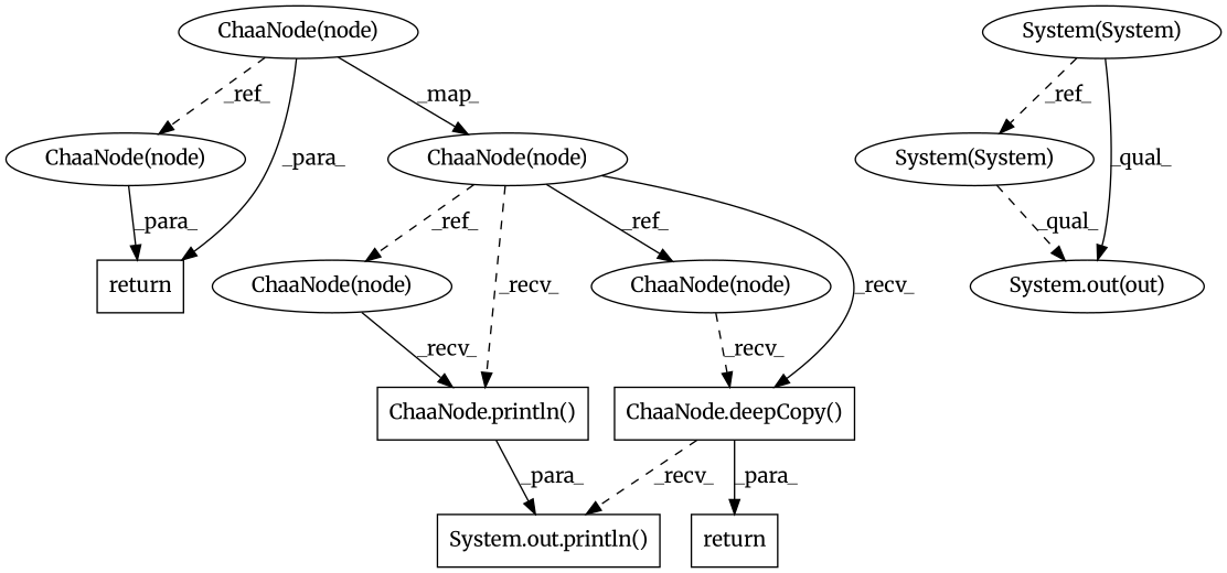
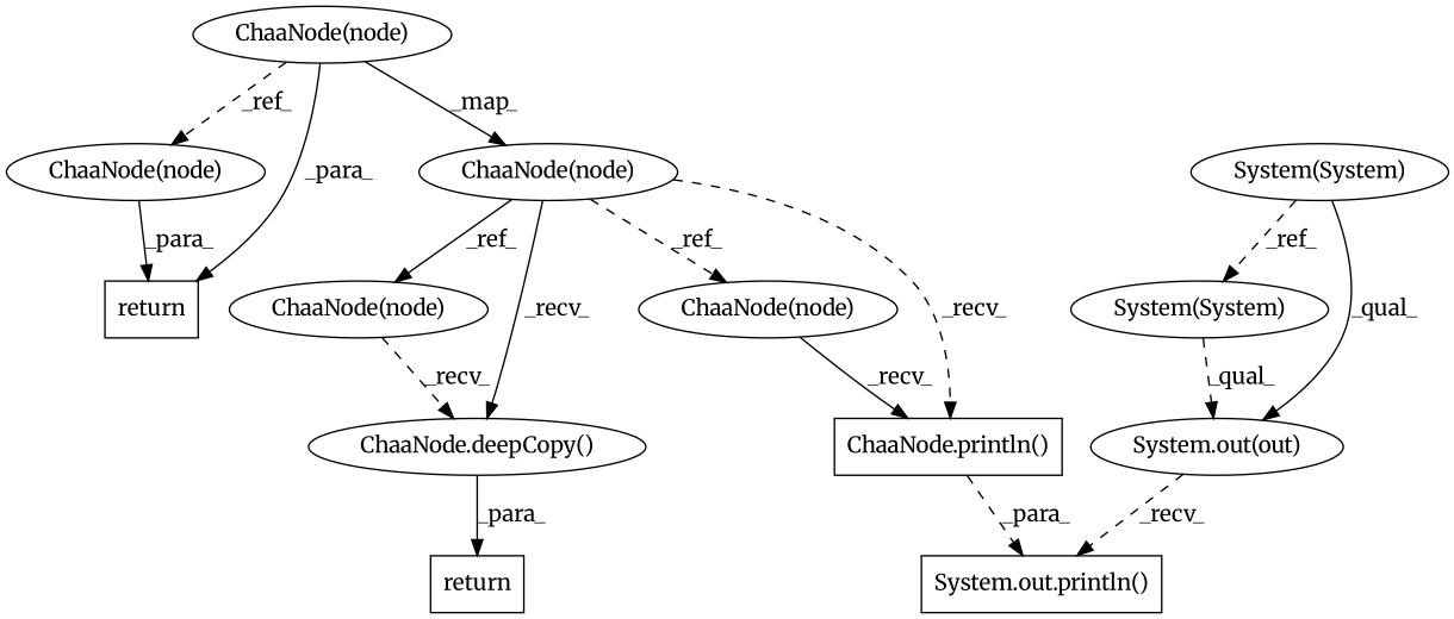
  digraph {
    fontname=Merriweather
    node [fontname=Merriweather shape=ellipse]
    edge [fontname=Merriweather style=solid]
    n1 [label="ChaaNode(node)"]
    n2 [label=return shape=box]
    n3 [label="ChaaNode(node)"]
    n4 [label="ChaaNode(node)"]
    n5 [label="ChaaNode(node)"]
-   n6 [label="ChaaNode.deepCopy()" shape=box]
+   n6 [label="ChaaNode.deepCopy()"]
    n7 [label="ChaaNode(node)"]
    n8 [label="ChaaNode.println()" shape=box]
    n9 [label="System(System)"]
    n10 [label="System.out(out)"]
    n11 [label="System.out.println()" shape=box]
    n12 [label=return shape=box]
    n13 [label="System(System)"]
    n1 -> n2 [label=_para_]
    n3 -> n1 [label=_ref_ style=dashed]
    n3 -> n2 [label=_para_]
    n3 -> n4 [label=_map_]
    n4 -> n5 [label=_ref_]
    n4 -> n6 [label=_recv_]
    n4 -> n7 [label=_ref_ style=dashed]
    n4 -> n8 [label=_recv_ style=dashed]
    n5 -> n6 [label=_recv_ style=dashed]
    n6 -> n12 [label=_para_]
    n7 -> n8 [label=_recv_]
-   n8 -> n11 [label=_para_]
+   n8 -> n11 [label=_para_ style=dashed]
    n9 -> n10 [label=_qual_ style=dashed]
-   n6 -> n11 [label=_recv_ style=dashed]
+   n10 -> n11 [label=_recv_ style=dashed]
    n13 -> n9 [label=_ref_ style=dashed]
    n13 -> n10 [label=_qual_]
  }
